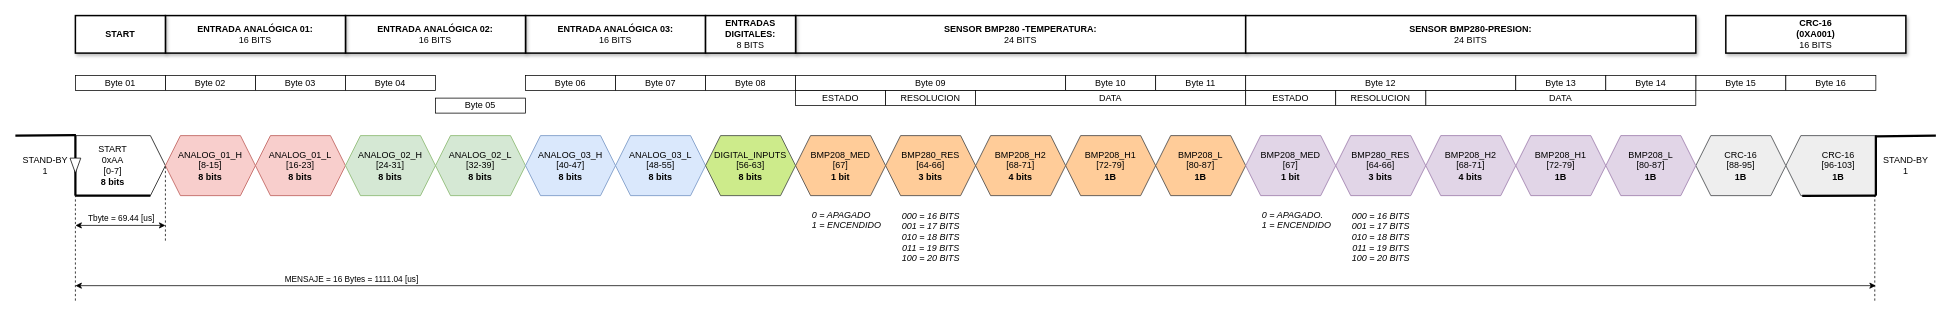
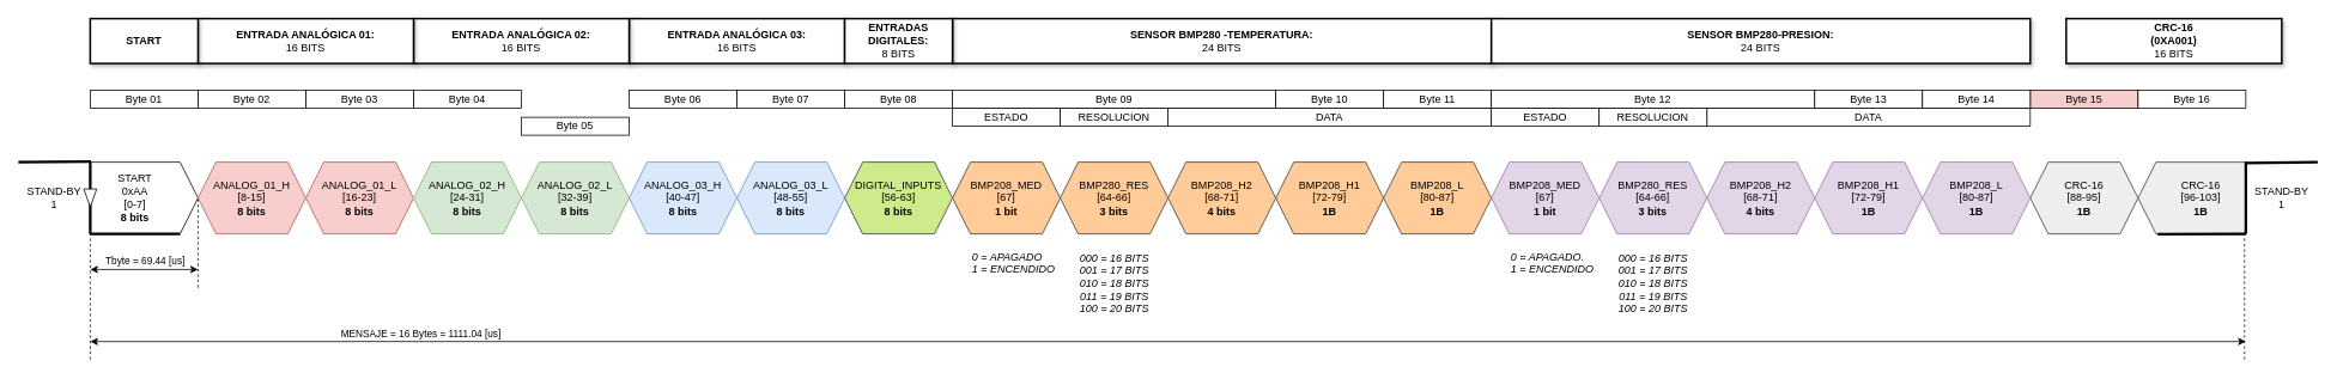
  <mxCell id="0" />
  <mxCell id="1" parent="0" />
  <mxCell id="2" value="START&lt;br&gt;0xAA&lt;br&gt;[0-7]&lt;br&gt;&lt;div&gt;&lt;b&gt;8 bits&lt;/b&gt;&lt;/div&gt;" style="shape=hexagon;perimeter=hexagonPerimeter2;whiteSpace=wrap;html=1;fixedSize=1;size=20;fillStyle=auto;fillColor=default;" vertex="1" parent="1"><mxGeometry x="80" y="180" width="140" height="80" as="geometry" /></mxCell>
  <mxCell id="3" value="ANALOG_01_H&lt;br&gt;[8-15]&lt;br&gt;&lt;b&gt;8 bits&lt;/b&gt;" style="shape=hexagon;perimeter=hexagonPerimeter2;whiteSpace=wrap;html=1;fixedSize=1;fillColor=#f8cecc;strokeColor=#b85450;" vertex="1" parent="1"><mxGeometry x="220" y="180" width="120" height="80" as="geometry" /></mxCell>
  <mxCell id="4" value="ANALOG_01_L&lt;br&gt;[16-23]&lt;br&gt;&lt;b&gt;8 bits&lt;/b&gt;" style="shape=hexagon;perimeter=hexagonPerimeter2;whiteSpace=wrap;html=1;fixedSize=1;fillColor=#f8cecc;strokeColor=#b85450;" vertex="1" parent="1"><mxGeometry x="340" y="180" width="120" height="80" as="geometry" /></mxCell>
  <mxCell id="5" value="ANALOG_02_H&lt;br&gt;[24-31]&lt;br&gt;&lt;b&gt;8 bits&lt;/b&gt;" style="shape=hexagon;perimeter=hexagonPerimeter2;whiteSpace=wrap;html=1;fixedSize=1;fillColor=#d5e8d4;strokeColor=#82b366;" vertex="1" parent="1"><mxGeometry x="460" y="180" width="120" height="80" as="geometry" /></mxCell>
  <mxCell id="6" value="ANALOG_02&lt;span style=&quot;background-color: transparent; color: light-dark(rgb(0, 0, 0), rgb(255, 255, 255));&quot;&gt;_L&lt;br&gt;&lt;/span&gt;[32-39]&lt;br&gt;&lt;b&gt;8 bits&lt;/b&gt;" style="shape=hexagon;perimeter=hexagonPerimeter2;whiteSpace=wrap;html=1;fixedSize=1;fillColor=#d5e8d4;strokeColor=#82b366;" vertex="1" parent="1"><mxGeometry x="580" y="180" width="120" height="80" as="geometry" /></mxCell>
  <mxCell id="7" value="ANALOG_03_H&lt;br&gt;[40-47]&lt;br&gt;&lt;b&gt;8 bits&lt;/b&gt;" style="shape=hexagon;perimeter=hexagonPerimeter2;whiteSpace=wrap;html=1;fixedSize=1;fillColor=#dae8fc;strokeColor=#6c8ebf;" vertex="1" parent="1"><mxGeometry x="700" y="180" width="120" height="80" as="geometry" /></mxCell>
  <mxCell id="8" value="ANALOG_03&lt;span style=&quot;background-color: transparent; color: light-dark(rgb(0, 0, 0), rgb(255, 255, 255));&quot;&gt;_L&lt;br&gt;&lt;/span&gt;[48-55]&lt;br&gt;&lt;b&gt;8 bits&lt;/b&gt;" style="shape=hexagon;perimeter=hexagonPerimeter2;whiteSpace=wrap;html=1;fixedSize=1;fillColor=#dae8fc;strokeColor=#6c8ebf;" vertex="1" parent="1"><mxGeometry x="820" y="180" width="120" height="80" as="geometry" /></mxCell>
  <mxCell id="9" value="BMP280_RES&lt;br&gt;[64-66]&lt;br&gt;&lt;b&gt;3 bits&lt;/b&gt;" style="shape=hexagon;perimeter=hexagonPerimeter2;whiteSpace=wrap;html=1;fixedSize=1;fillColor=#ffcc99;strokeColor=#36393d;" vertex="1" parent="1"><mxGeometry x="1180" y="180" width="120" height="80" as="geometry" /></mxCell>
  <mxCell id="10" value="BMP208_H&lt;span style=&quot;background-color: transparent; color: light-dark(rgb(0, 0, 0), rgb(255, 255, 255));&quot;&gt;1&lt;br&gt;&lt;/span&gt;[72-79]&lt;br&gt;&lt;b&gt;1B&lt;/b&gt;&lt;span style=&quot;background-color: transparent; color: light-dark(rgb(0, 0, 0), rgb(255, 255, 255));&quot;&gt;&lt;/span&gt;" style="shape=hexagon;perimeter=hexagonPerimeter2;whiteSpace=wrap;html=1;fixedSize=1;fillColor=#ffcc99;strokeColor=#36393d;" vertex="1" parent="1"><mxGeometry x="1420" y="180" width="120" height="80" as="geometry" /></mxCell>
  <mxCell id="11" value="BMP208_L&lt;br&gt;[80-87]&lt;br&gt;&lt;b&gt;1B&lt;/b&gt;&lt;span style=&quot;background-color: transparent; color: light-dark(rgb(0, 0, 0), rgb(255, 255, 255));&quot;&gt;&lt;/span&gt;" style="shape=hexagon;perimeter=hexagonPerimeter2;whiteSpace=wrap;html=1;fixedSize=1;fillColor=#ffcc99;strokeColor=#36393d;" vertex="1" parent="1"><mxGeometry x="1540" y="180" width="120" height="80" as="geometry" /></mxCell>
  <mxCell id="12" value="STAND-BY&lt;br&gt;1" style="rounded=0;whiteSpace=wrap;html=1;strokeColor=none;" vertex="1" parent="1"><mxGeometry x="20" y="180" width="80" height="80" as="geometry" /></mxCell>
  <mxCell id="13" value="000 = 16 BITS&lt;br&gt;001 = 17 BITS&lt;br&gt;010 = 18 BITS&lt;br&gt;011 = 19 BITS&lt;br&gt;100 = 20 BITS" style="text;html=1;align=center;verticalAlign=middle;resizable=0;points=[];autosize=1;strokeColor=none;fillColor=none;fontStyle=2" vertex="1" parent="1"><mxGeometry x="1190" y="270" width="100" height="90" as="geometry" /></mxCell>
  <mxCell id="14" value="Byte 03" style="rounded=0;whiteSpace=wrap;html=1;" vertex="1" parent="1"><mxGeometry x="340" y="100" width="120" height="20" as="geometry" /></mxCell>
  <mxCell id="15" value="Byte 02" style="rounded=0;whiteSpace=wrap;html=1;" vertex="1" parent="1"><mxGeometry x="220" y="100" width="120" height="20" as="geometry" /></mxCell>
  <mxCell id="16" value="Byte 01" style="rounded=0;whiteSpace=wrap;html=1;" vertex="1" parent="1"><mxGeometry x="100" y="100" width="120" height="20" as="geometry" /></mxCell>
  <mxCell id="17" value="Byte 06" style="rounded=0;whiteSpace=wrap;html=1;" vertex="1" parent="1"><mxGeometry x="700" y="100" width="120" height="20" as="geometry" /></mxCell>
  <mxCell id="18" value="Byte 05" style="rounded=0;whiteSpace=wrap;html=1;" vertex="1" parent="1"><mxGeometry x="580" y="130" width="120" height="20" as="geometry" /></mxCell>
  <mxCell id="19" value="Byte 04" style="rounded=0;whiteSpace=wrap;html=1;" vertex="1" parent="1"><mxGeometry x="460" y="100" width="120" height="20" as="geometry" /></mxCell>
  <mxCell id="20" value="Byte 07" style="rounded=0;whiteSpace=wrap;html=1;" vertex="1" parent="1"><mxGeometry x="820" y="100" width="120" height="20" as="geometry" /></mxCell>
  <mxCell id="21" value="Byte 09" style="rounded=0;whiteSpace=wrap;html=1;" vertex="1" parent="1"><mxGeometry x="1060" y="100" width="360" height="20" as="geometry" /></mxCell>
  <mxCell id="22" value="BMP208_H2&lt;span style=&quot;background-color: transparent; color: light-dark(rgb(0, 0, 0), rgb(255, 255, 255));&quot;&gt;&lt;br&gt;&lt;/span&gt;[68-71]&lt;br&gt;&lt;b&gt;4 bits&lt;/b&gt;" style="shape=hexagon;perimeter=hexagonPerimeter2;whiteSpace=wrap;html=1;fixedSize=1;fillColor=#ffcc99;strokeColor=#36393d;" vertex="1" parent="1"><mxGeometry x="1300" y="180" width="120" height="80" as="geometry" /></mxCell>
  <mxCell id="23" value="BMP208_MED&lt;span style=&quot;background-color: transparent; color: light-dark(rgb(0, 0, 0), rgb(255, 255, 255));&quot;&gt;&lt;br&gt;&lt;/span&gt;[67]&lt;br&gt;&lt;b&gt;1 bit&lt;/b&gt;" style="shape=hexagon;perimeter=hexagonPerimeter2;whiteSpace=wrap;html=1;fixedSize=1;fillColor=#ffcc99;strokeColor=#36393d;" vertex="1" parent="1"><mxGeometry x="1060" y="180" width="120" height="80" as="geometry" /></mxCell>
  <mxCell id="24" value="0 = APAGADO&lt;br&gt;1 = ENCENDIDO&lt;br&gt;&lt;div&gt;&lt;br&gt;&lt;/div&gt;" style="text;html=1;align=left;verticalAlign=middle;resizable=0;points=[];autosize=1;strokeColor=none;fillColor=none;fontStyle=2" vertex="1" parent="1"><mxGeometry x="1080" y="270" width="120" height="60" as="geometry" /></mxCell>
  <mxCell id="25" value="Byte 10" style="rounded=0;whiteSpace=wrap;html=1;" vertex="1" parent="1"><mxGeometry x="1420" y="100" width="120" height="20" as="geometry" /></mxCell>
  <mxCell id="26" value="Byte 11" style="rounded=0;whiteSpace=wrap;html=1;" vertex="1" parent="1"><mxGeometry x="1540" y="100" width="120" height="20" as="geometry" /></mxCell>
  <mxCell id="27" value="&lt;b&gt;SENSOR BMP280 -TEMPERATURA: &lt;/b&gt;&lt;br&gt;24 BITS" style="rounded=0;whiteSpace=wrap;html=1;strokeWidth=2;shadow=1;" vertex="1" parent="1"><mxGeometry x="1060" y="20" width="600" height="50" as="geometry" /></mxCell>
  <mxCell id="28" value="&lt;b&gt;ENTRADA ANALÓGICA 03: &lt;/b&gt;&lt;br&gt;16 BITS" style="rounded=0;whiteSpace=wrap;html=1;strokeWidth=2;shadow=1;" vertex="1" parent="1"><mxGeometry x="700" y="20" width="240" height="50" as="geometry" /></mxCell>
  <mxCell id="29" value="&lt;b&gt;ENTRADA ANALÓGICA 02: &lt;/b&gt;&lt;br&gt;16 BITS" style="rounded=0;whiteSpace=wrap;html=1;strokeWidth=2;shadow=1;" vertex="1" parent="1"><mxGeometry x="460" y="20" width="240" height="50" as="geometry" /></mxCell>
  <mxCell id="30" value="&lt;b&gt;ENTRADA ANALÓGICA 01: &lt;/b&gt;&lt;br&gt;16 BITS" style="rounded=0;whiteSpace=wrap;html=1;strokeWidth=2;shadow=1;" vertex="1" parent="1"><mxGeometry x="220" y="20" width="240" height="50" as="geometry" /></mxCell>
  <mxCell id="31" value="DIGITAL_INPUTS&lt;br&gt;[56-63]&lt;br&gt;&lt;b&gt;8 bits&lt;/b&gt;" style="shape=hexagon;perimeter=hexagonPerimeter2;whiteSpace=wrap;html=1;fixedSize=1;fillColor=#cdeb8b;strokeColor=#36393d;" vertex="1" parent="1"><mxGeometry x="940" y="180" width="120" height="80" as="geometry" /></mxCell>
  <mxCell id="32" value="&lt;b&gt;ENTRADAS DIGITALES: &lt;/b&gt;&lt;br&gt;8 BITS" style="rounded=0;whiteSpace=wrap;html=1;strokeWidth=2;shadow=1;" vertex="1" parent="1"><mxGeometry x="940" y="20" width="120" height="50" as="geometry" /></mxCell>
  <mxCell id="33" value="Byte 08" style="rounded=0;whiteSpace=wrap;html=1;" vertex="1" parent="1"><mxGeometry x="940" y="100" width="120" height="20" as="geometry" /></mxCell>
  <mxCell id="34" value="&lt;b&gt;START&lt;/b&gt;" style="rounded=0;whiteSpace=wrap;html=1;strokeWidth=2;shadow=1;" vertex="1" parent="1"><mxGeometry x="100" y="20" width="120" height="50" as="geometry" /></mxCell>
  <mxCell id="35" value="" style="endArrow=none;html=1;rounded=0;entryX=1;entryY=0;entryDx=0;entryDy=0;exitX=1;exitY=1;exitDx=0;exitDy=0;strokeWidth=3;" edge="1" parent="1" source="12" target="12"><mxGeometry width="50" height="50" relative="1" as="geometry"><mxPoint x="80" y="260" as="sourcePoint" /><mxPoint x="130" y="210" as="targetPoint" /></mxGeometry></mxCell>
  <mxCell id="36" value="" style="endArrow=none;html=1;rounded=0;entryX=0.173;entryY=-0.01;entryDx=0;entryDy=0;strokeWidth=3;entryPerimeter=0;" edge="1" parent="1"><mxGeometry width="50" height="50" relative="1" as="geometry"><mxPoint x="20" y="180" as="sourcePoint" /><mxPoint x="100.76" y="179.2" as="targetPoint" /></mxGeometry></mxCell>
  <mxCell id="37" value="" style="endArrow=none;html=1;rounded=0;strokeWidth=3;targetPerimeterSpacing=0;" edge="1" parent="1"><mxGeometry width="50" height="50" relative="1" as="geometry"><mxPoint x="100" y="260" as="sourcePoint" /><mxPoint x="200" y="260" as="targetPoint" /></mxGeometry></mxCell>
  <mxCell id="38" value="" style="triangle;whiteSpace=wrap;html=1;rotation=90;fillColor=#FFFFFF;" vertex="1" parent="1"><mxGeometry x="90" y="212.81" width="20" height="14.38" as="geometry" /></mxCell>
  <mxCell id="39" value="CRC-16&lt;br&gt;[96-103]&lt;br&gt;&lt;b&gt;1B&lt;/b&gt;&lt;span style=&quot;background-color: transparent; color: light-dark(rgb(0, 0, 0), rgb(255, 255, 255));&quot;&gt;&lt;/span&gt;" style="shape=hexagon;perimeter=hexagonPerimeter2;whiteSpace=wrap;html=1;fixedSize=1;fillColor=#eeeeee;strokeColor=#36393d;" vertex="1" parent="1"><mxGeometry x="2380" y="180" width="140" height="80" as="geometry" /></mxCell>
- <mxCell id="40" value="Byte 15" style="rounded=0;whiteSpace=wrap;html=1;" vertex="1" parent="1"><mxGeometry x="2260" y="100" width="120" height="20" as="geometry" /></mxCell>
+ <mxCell id="40" value="Byte 15" style="rounded=0;whiteSpace=wrap;html=1;fillColor=#f8cecc;" vertex="1" parent="1"><mxGeometry x="2260" y="100" width="120" height="20" as="geometry" /></mxCell>
  <mxCell id="41" value="STAND-BY&lt;br&gt;1" style="rounded=0;whiteSpace=wrap;html=1;strokeColor=none;" vertex="1" parent="1"><mxGeometry x="2500" y="180" width="80" height="80" as="geometry" /></mxCell>
  <mxCell id="42" value="" style="endArrow=none;html=1;rounded=0;strokeWidth=3;" edge="1" parent="1"><mxGeometry width="50" height="50" relative="1" as="geometry"><mxPoint x="2499" y="181" as="sourcePoint" /><mxPoint x="2580" y="180" as="targetPoint" /></mxGeometry></mxCell>
  <mxCell id="43" value="" style="endArrow=none;html=1;rounded=0;strokeWidth=3;targetPerimeterSpacing=0;exitX=0;exitY=1;exitDx=0;exitDy=0;entryX=0.156;entryY=1.002;entryDx=0;entryDy=0;entryPerimeter=0;" edge="1" parent="1" source="41" target="39"><mxGeometry width="50" height="50" relative="1" as="geometry"><mxPoint x="2480" y="310" as="sourcePoint" /><mxPoint x="2410" y="300" as="targetPoint" /></mxGeometry></mxCell>
  <mxCell id="44" value="" style="endArrow=none;html=1;rounded=0;strokeWidth=3;targetPerimeterSpacing=0;" edge="1" parent="1"><mxGeometry width="50" height="50" relative="1" as="geometry"><mxPoint x="2500" y="260" as="sourcePoint" /><mxPoint x="2500" y="180" as="targetPoint" /></mxGeometry></mxCell>
  <mxCell id="45" value="Byte 16" style="rounded=0;whiteSpace=wrap;html=1;" vertex="1" parent="1"><mxGeometry x="2380" y="100" width="120" height="20" as="geometry" /></mxCell>
  <mxCell id="46" value="&lt;b&gt;CRC-16&lt;br&gt;(0XA001)&lt;/b&gt;&lt;br&gt;16 BITS" style="rounded=0;whiteSpace=wrap;html=1;strokeWidth=2;shadow=1;" vertex="1" parent="1"><mxGeometry x="2300" y="20" width="240" height="50" as="geometry" /></mxCell>
  <mxCell id="47" value="CRC-16&lt;br&gt;[88-95]&lt;br&gt;&lt;b&gt;1B&lt;/b&gt;&lt;span style=&quot;background-color: transparent; color: light-dark(rgb(0, 0, 0), rgb(255, 255, 255));&quot;&gt;&lt;/span&gt;" style="shape=hexagon;perimeter=hexagonPerimeter2;whiteSpace=wrap;html=1;fixedSize=1;fillColor=#eeeeee;strokeColor=#36393d;" vertex="1" parent="1"><mxGeometry x="2260" y="180" width="120" height="80" as="geometry" /></mxCell>
  <mxCell id="48" value="DATA" style="rounded=0;whiteSpace=wrap;html=1;" vertex="1" parent="1"><mxGeometry x="1300" y="120" width="360" height="20" as="geometry" /></mxCell>
  <mxCell id="49" value="ESTADO" style="rounded=0;whiteSpace=wrap;html=1;" vertex="1" parent="1"><mxGeometry x="1060" y="120" width="120" height="20" as="geometry" /></mxCell>
  <mxCell id="50" value="RESOLUCION" style="rounded=0;whiteSpace=wrap;html=1;" vertex="1" parent="1"><mxGeometry x="1180" y="120" width="120" height="20" as="geometry" /></mxCell>
  <mxCell id="51" value="" style="endArrow=classic;startArrow=classic;html=1;rounded=0;" edge="1" parent="1"><mxGeometry width="50" height="50" relative="1" as="geometry"><mxPoint x="100" y="299.7" as="sourcePoint" /><mxPoint x="220" y="299.7" as="targetPoint" /></mxGeometry></mxCell>
  <mxCell id="52" value="Tbyte = 69.44 [us]" style="edgeLabel;html=1;align=center;verticalAlign=middle;resizable=0;points=[];" connectable="0" vertex="1" parent="51"><mxGeometry x="-0.108" y="-1" relative="1" as="geometry"><mxPoint x="6" y="-11" as="offset" /></mxGeometry></mxCell>
  <mxCell id="53" value="" style="endArrow=none;dashed=1;html=1;rounded=0;entryX=0;entryY=0.5;entryDx=0;entryDy=0;" edge="1" parent="1" target="3"><mxGeometry width="50" height="50" relative="1" as="geometry"><mxPoint x="220" y="320" as="sourcePoint" /><mxPoint x="250" y="270" as="targetPoint" /></mxGeometry></mxCell>
  <mxCell id="54" value="" style="endArrow=none;dashed=1;html=1;rounded=0;entryX=0;entryY=0.5;entryDx=0;entryDy=0;" edge="1" parent="1"><mxGeometry width="50" height="50" relative="1" as="geometry"><mxPoint x="100" y="400" as="sourcePoint" /><mxPoint x="100" y="260" as="targetPoint" /></mxGeometry></mxCell>
  <mxCell id="55" value="" style="endArrow=classic;startArrow=classic;html=1;rounded=0;" edge="1" parent="1"><mxGeometry width="50" height="50" relative="1" as="geometry"><mxPoint x="100" y="380" as="sourcePoint" /><mxPoint x="2500" y="380" as="targetPoint" /></mxGeometry></mxCell>
  <mxCell id="56" value="MENSAJE = 16 Bytes = 1111.04 [us]" style="edgeLabel;html=1;align=center;verticalAlign=middle;resizable=0;points=[];" connectable="0" vertex="1" parent="55"><mxGeometry x="-0.108" y="-1" relative="1" as="geometry"><mxPoint x="-703" y="-11" as="offset" /></mxGeometry></mxCell>
  <mxCell id="57" value="" style="endArrow=none;dashed=1;html=1;rounded=0;entryX=0;entryY=0.5;entryDx=0;entryDy=0;" edge="1" parent="1"><mxGeometry width="50" height="50" relative="1" as="geometry"><mxPoint x="2498.57" y="400" as="sourcePoint" /><mxPoint x="2498.57" y="260" as="targetPoint" /></mxGeometry></mxCell>
  <mxCell id="58" value="BMP280_RES&lt;br&gt;[64-66]&lt;br&gt;&lt;b&gt;3 bits&lt;/b&gt;" style="shape=hexagon;perimeter=hexagonPerimeter2;whiteSpace=wrap;html=1;fixedSize=1;fillColor=#e1d5e7;strokeColor=#9673a6;" vertex="1" parent="1"><mxGeometry x="1780" y="180" width="120" height="80" as="geometry" /></mxCell>
  <mxCell id="59" value="BMP208_H&lt;span style=&quot;background-color: transparent; color: light-dark(rgb(0, 0, 0), rgb(255, 255, 255));&quot;&gt;1&lt;br&gt;&lt;/span&gt;[72-79]&lt;br&gt;&lt;b&gt;1B&lt;/b&gt;&lt;span style=&quot;background-color: transparent; color: light-dark(rgb(0, 0, 0), rgb(255, 255, 255));&quot;&gt;&lt;/span&gt;" style="shape=hexagon;perimeter=hexagonPerimeter2;whiteSpace=wrap;html=1;fixedSize=1;fillColor=#e1d5e7;strokeColor=#9673a6;" vertex="1" parent="1"><mxGeometry x="2020" y="180" width="120" height="80" as="geometry" /></mxCell>
  <mxCell id="60" value="BMP208_L&lt;br&gt;[80-87]&lt;br&gt;&lt;b&gt;1B&lt;/b&gt;&lt;span style=&quot;background-color: transparent; color: light-dark(rgb(0, 0, 0), rgb(255, 255, 255));&quot;&gt;&lt;/span&gt;" style="shape=hexagon;perimeter=hexagonPerimeter2;whiteSpace=wrap;html=1;fixedSize=1;fillColor=#e1d5e7;strokeColor=#9673a6;" vertex="1" parent="1"><mxGeometry x="2140" y="180" width="120" height="80" as="geometry" /></mxCell>
  <mxCell id="61" value="000 = 16 BITS&lt;br&gt;001 = 17 BITS&lt;br&gt;010 = 18 BITS&lt;br&gt;011 = 19 BITS&lt;br&gt;100 = 20 BITS" style="text;html=1;align=center;verticalAlign=middle;resizable=0;points=[];autosize=1;strokeColor=none;fillColor=none;fontStyle=2" vertex="1" parent="1"><mxGeometry x="1790" y="270" width="100" height="90" as="geometry" /></mxCell>
  <mxCell id="62" value="Byte 12" style="rounded=0;whiteSpace=wrap;html=1;" vertex="1" parent="1"><mxGeometry x="1660" y="100" width="360" height="20" as="geometry" /></mxCell>
  <mxCell id="63" value="BMP208_H2&lt;span style=&quot;background-color: transparent; color: light-dark(rgb(0, 0, 0), rgb(255, 255, 255));&quot;&gt;&lt;br&gt;&lt;/span&gt;[68-71]&lt;br&gt;&lt;b&gt;4 bits&lt;/b&gt;" style="shape=hexagon;perimeter=hexagonPerimeter2;whiteSpace=wrap;html=1;fixedSize=1;fillColor=#e1d5e7;strokeColor=#9673a6;" vertex="1" parent="1"><mxGeometry x="1900" y="180" width="120" height="80" as="geometry" /></mxCell>
  <mxCell id="64" value="BMP208_MED&lt;span style=&quot;background-color: transparent; color: light-dark(rgb(0, 0, 0), rgb(255, 255, 255));&quot;&gt;&lt;br&gt;&lt;/span&gt;[67]&lt;br&gt;&lt;b&gt;1 bit&lt;/b&gt;" style="shape=hexagon;perimeter=hexagonPerimeter2;whiteSpace=wrap;html=1;fixedSize=1;fillColor=#e1d5e7;strokeColor=#9673a6;" vertex="1" parent="1"><mxGeometry x="1660" y="180" width="120" height="80" as="geometry" /></mxCell>
  <mxCell id="65" value="0 = APAGADO.&lt;br&gt;1 = ENCENDIDO&lt;div&gt;&lt;br&gt;&lt;/div&gt;" style="text;html=1;align=left;verticalAlign=middle;resizable=0;points=[];autosize=1;strokeColor=none;fillColor=none;fontStyle=2" vertex="1" parent="1"><mxGeometry x="1680" y="270" width="120" height="60" as="geometry" /></mxCell>
  <mxCell id="66" value="Byte 13" style="rounded=0;whiteSpace=wrap;html=1;" vertex="1" parent="1"><mxGeometry x="2020" y="100" width="120" height="20" as="geometry" /></mxCell>
  <mxCell id="67" value="Byte 14" style="rounded=0;whiteSpace=wrap;html=1;" vertex="1" parent="1"><mxGeometry x="2140" y="100" width="120" height="20" as="geometry" /></mxCell>
  <mxCell id="68" value="&lt;b&gt;SENSOR BMP280-PRESION: &lt;/b&gt;&lt;br&gt;24 BITS" style="rounded=0;whiteSpace=wrap;html=1;strokeWidth=2;shadow=1;" vertex="1" parent="1"><mxGeometry x="1660" y="20" width="600" height="50" as="geometry" /></mxCell>
  <mxCell id="69" value="DATA" style="rounded=0;whiteSpace=wrap;html=1;" vertex="1" parent="1"><mxGeometry x="1900" y="120" width="360" height="20" as="geometry" /></mxCell>
  <mxCell id="70" value="ESTADO" style="rounded=0;whiteSpace=wrap;html=1;" vertex="1" parent="1"><mxGeometry x="1660" y="120" width="120" height="20" as="geometry" /></mxCell>
  <mxCell id="71" value="RESOLUCION" style="rounded=0;whiteSpace=wrap;html=1;" vertex="1" parent="1"><mxGeometry x="1780" y="120" width="120" height="20" as="geometry" /></mxCell>
